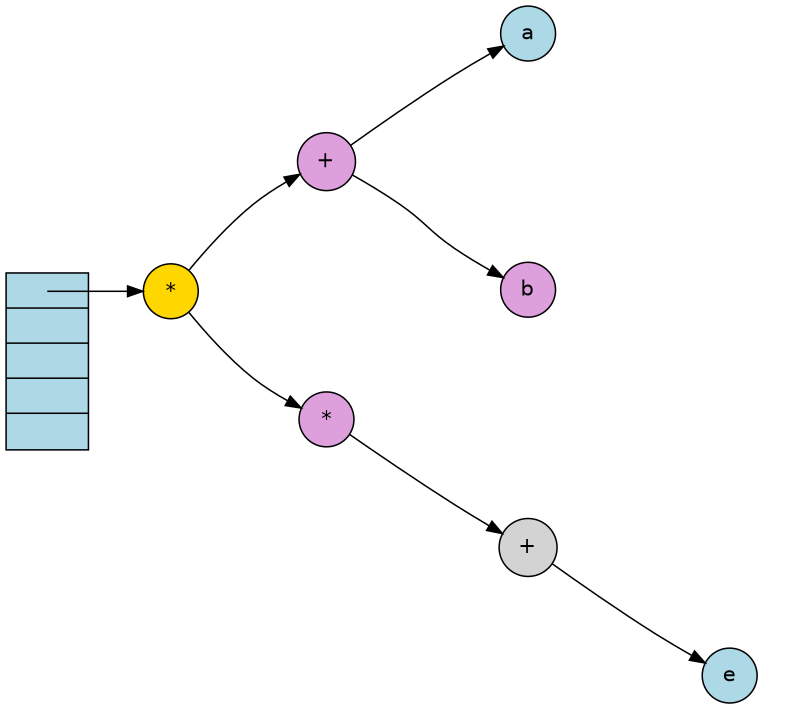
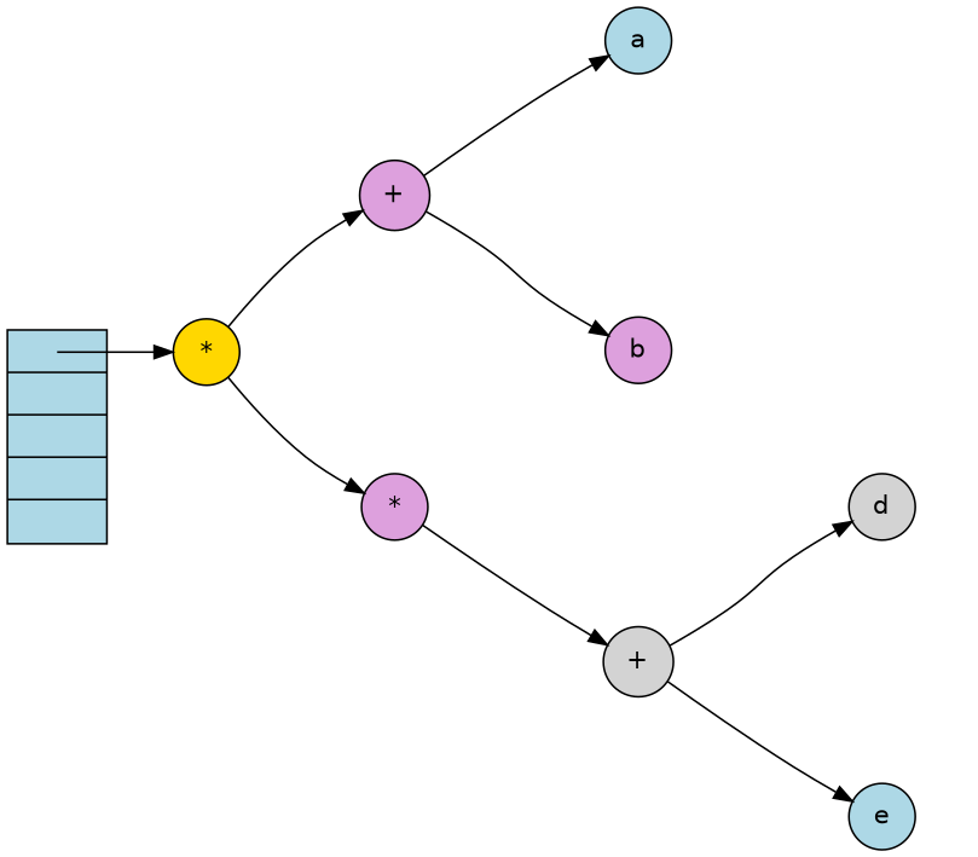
  digraph {
    rankdir=LR
    node [fontname=Helvetica shape=circle style=filled]
    edge [style=invis]
    hidden1 [style=invis]
    b [fillcolor=plum]
    a [fillcolor=lightblue]
    n4 [fillcolor=plum label="+"]
    hidden4 [style=invis]
    n6 [fillcolor=plum label="*"]
    n7 [fillcolor=lightgrey label="+"]
    hidden3 [style=invis]
    hidden2 [style=invis]
    e [fillcolor=lightblue]
+   d [fillcolor=lightgrey]
    n12 [fillcolor=lightblue label="<0>|<1>|<2>|<3>|<4>" shape=record]
    n13 [fillcolor=gold label="*"]
    subgraph sub_1 {
      rank=same
      hidden1
      b
      a
    }
    subgraph sub_2 {
      rank=same
      n4
      hidden4
      n6
    }
    subgraph sub_3 {
      rank=same
      n7
      hidden3
    }
    subgraph sub_4 {
      rank=same
      hidden2
      e
+     d
    }
    hidden1 -> b
    a -> hidden1
    n4 -> hidden1
    n4 -> b [style=""]
    n4 -> a [style=""]
    n4 -> hidden4
    hidden4 -> n6
    n6 -> n7 [style=""]
    n6 -> hidden3
    n7 -> hidden2
    n7 -> e [style=""]
+   n7 -> d [style=""]
    hidden3 -> n7
    hidden2 -> e
+   d -> hidden2
    n12 -> n13 [tailclip=false tailport="0:c" style=""]
    n13 -> n4 [style=""]
    n13 -> hidden4
    n13 -> n6 [style=""]
  }
